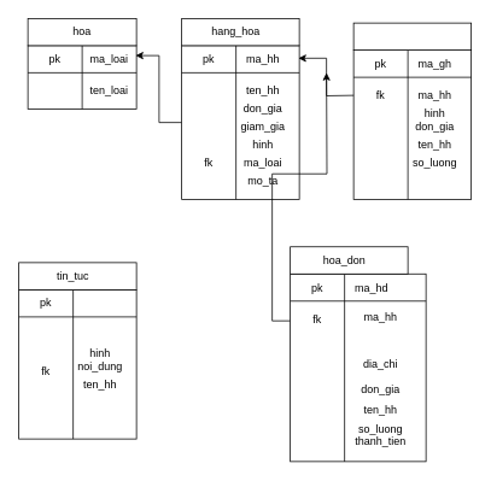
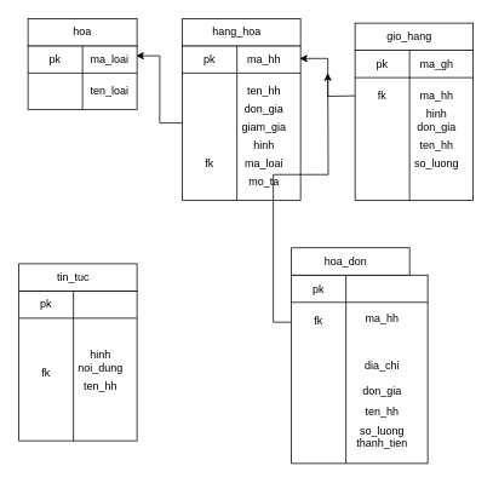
  <mxCell id="0" />
  <mxCell id="1" parent="0" />
  <mxCell id="2" value="" style="shape=internalStorage;whiteSpace=wrap;html=1;backgroundOutline=1;dx=60;dy=30;" vertex="1" parent="1"><mxGeometry x="30" y="50" width="120" height="70" as="geometry" /></mxCell>
  <mxCell id="3" value="pk" style="text;html=1;strokeColor=none;fillColor=none;align=center;verticalAlign=middle;whiteSpace=wrap;rounded=0;" vertex="1" parent="1"><mxGeometry x="30" y="50" width="60" height="30" as="geometry" /></mxCell>
  <mxCell id="4" value="ma_loai" style="text;html=1;strokeColor=none;fillColor=none;align=center;verticalAlign=middle;whiteSpace=wrap;rounded=0;" vertex="1" parent="1"><mxGeometry x="100" y="55" width="40" height="20" as="geometry" /></mxCell>
  <mxCell id="5" value="ten_loai" style="text;html=1;strokeColor=none;fillColor=none;align=center;verticalAlign=middle;whiteSpace=wrap;rounded=0;" vertex="1" parent="1"><mxGeometry x="100" y="90" width="40" height="20" as="geometry" /></mxCell>
  <mxCell id="6" value="" style="rounded=0;whiteSpace=wrap;html=1;" vertex="1" parent="1"><mxGeometry x="30" y="20" width="120" height="30" as="geometry" /></mxCell>
  <mxCell id="7" value="hoa" style="text;html=1;strokeColor=none;fillColor=none;align=center;verticalAlign=middle;whiteSpace=wrap;rounded=0;" vertex="1" parent="1"><mxGeometry x="70" y="25" width="40" height="20" as="geometry" /></mxCell>
  <mxCell id="8" style="edgeStyle=orthogonalEdgeStyle;rounded=0;orthogonalLoop=1;jettySize=auto;html=1;entryX=0.992;entryY=0.157;entryDx=0;entryDy=0;entryPerimeter=0;" edge="1" parent="1" source="9" target="2"><mxGeometry relative="1" as="geometry" /></mxCell>
  <mxCell id="9" value="" style="shape=internalStorage;whiteSpace=wrap;html=1;backgroundOutline=1;dx=60;dy=30;" vertex="1" parent="1"><mxGeometry x="200" y="50" width="130" height="170" as="geometry" /></mxCell>
  <mxCell id="10" value="pk" style="text;html=1;strokeColor=none;fillColor=none;align=center;verticalAlign=middle;whiteSpace=wrap;rounded=0;" vertex="1" parent="1"><mxGeometry x="200" y="50" width="60" height="30" as="geometry" /></mxCell>
  <mxCell id="11" value="ma_hh" style="text;html=1;strokeColor=none;fillColor=none;align=center;verticalAlign=middle;whiteSpace=wrap;rounded=0;" vertex="1" parent="1"><mxGeometry x="270" y="55" width="40" height="20" as="geometry" /></mxCell>
  <mxCell id="12" value="ten_hh" style="text;html=1;strokeColor=none;fillColor=none;align=center;verticalAlign=middle;whiteSpace=wrap;rounded=0;" vertex="1" parent="1"><mxGeometry x="270" y="90" width="40" height="20" as="geometry" /></mxCell>
  <mxCell id="13" value="" style="rounded=0;whiteSpace=wrap;html=1;" vertex="1" parent="1"><mxGeometry x="200" y="20" width="130" height="30" as="geometry" /></mxCell>
  <mxCell id="14" value="hang_hoa" style="text;html=1;strokeColor=none;fillColor=none;align=center;verticalAlign=middle;whiteSpace=wrap;rounded=0;" vertex="1" parent="1"><mxGeometry x="240" y="25" width="40" height="20" as="geometry" /></mxCell>
  <mxCell id="15" value="" style="shape=internalStorage;whiteSpace=wrap;html=1;backgroundOutline=1;dx=60;dy=30;" vertex="1" parent="1"><mxGeometry x="390" y="55" width="130" height="165" as="geometry" /></mxCell>
  <mxCell id="16" value="pk" style="text;html=1;strokeColor=none;fillColor=none;align=center;verticalAlign=middle;whiteSpace=wrap;rounded=0;" vertex="1" parent="1"><mxGeometry x="390" y="55" width="60" height="30" as="geometry" /></mxCell>
  <mxCell id="17" value="ma_gh" style="text;html=1;strokeColor=none;fillColor=none;align=center;verticalAlign=middle;whiteSpace=wrap;rounded=0;" vertex="1" parent="1"><mxGeometry x="460" y="60" width="40" height="20" as="geometry" /></mxCell>
  <mxCell id="18" value="ma_hh" style="text;html=1;strokeColor=none;fillColor=none;align=center;verticalAlign=middle;whiteSpace=wrap;rounded=0;" vertex="1" parent="1"><mxGeometry x="460" y="95" width="40" height="20" as="geometry" /></mxCell>
  <mxCell id="19" value="" style="rounded=0;whiteSpace=wrap;html=1;" vertex="1" parent="1"><mxGeometry x="390" y="25" width="130" height="30" as="geometry" /></mxCell>
+ <mxCell id="20" value="gio_hang" style="text;html=1;strokeColor=none;fillColor=none;align=center;verticalAlign=middle;whiteSpace=wrap;rounded=0;" vertex="1" parent="1"><mxGeometry x="430" y="30" width="40" height="20" as="geometry" /></mxCell>
  <mxCell id="21" value="don_gia" style="text;html=1;strokeColor=none;fillColor=none;align=center;verticalAlign=middle;whiteSpace=wrap;rounded=0;" vertex="1" parent="1"><mxGeometry x="270" y="110" width="40" height="20" as="geometry" /></mxCell>
  <mxCell id="22" value="giam_gia" style="text;html=1;strokeColor=none;fillColor=none;align=center;verticalAlign=middle;whiteSpace=wrap;rounded=0;" vertex="1" parent="1"><mxGeometry x="270" y="130" width="40" height="20" as="geometry" /></mxCell>
  <mxCell id="23" value="hinh" style="text;html=1;strokeColor=none;fillColor=none;align=center;verticalAlign=middle;whiteSpace=wrap;rounded=0;" vertex="1" parent="1"><mxGeometry x="270" y="150" width="40" height="20" as="geometry" /></mxCell>
  <mxCell id="24" value="ma_loai" style="text;html=1;strokeColor=none;fillColor=none;align=center;verticalAlign=middle;whiteSpace=wrap;rounded=0;" vertex="1" parent="1"><mxGeometry x="270" y="170" width="40" height="20" as="geometry" /></mxCell>
  <mxCell id="25" value="mo_ta" style="text;html=1;strokeColor=none;fillColor=none;align=center;verticalAlign=middle;whiteSpace=wrap;rounded=0;" vertex="1" parent="1"><mxGeometry x="270" y="190" width="40" height="20" as="geometry" /></mxCell>
  <mxCell id="26" value="fk" style="text;html=1;strokeColor=none;fillColor=none;align=center;verticalAlign=middle;whiteSpace=wrap;rounded=0;" vertex="1" parent="1"><mxGeometry x="210" y="170" width="40" height="20" as="geometry" /></mxCell>
  <mxCell id="27" style="edgeStyle=orthogonalEdgeStyle;rounded=0;orthogonalLoop=1;jettySize=auto;html=1;entryX=0.992;entryY=0.082;entryDx=0;entryDy=0;entryPerimeter=0;" edge="1" parent="1" target="9"><mxGeometry relative="1" as="geometry"><mxPoint x="390" y="105" as="sourcePoint" /></mxGeometry></mxCell>
  <mxCell id="28" value="fk" style="text;html=1;strokeColor=none;fillColor=none;align=center;verticalAlign=middle;whiteSpace=wrap;rounded=0;" vertex="1" parent="1"><mxGeometry x="400" y="95" width="40" height="20" as="geometry" /></mxCell>
  <mxCell id="29" value="ten_hh" style="text;html=1;strokeColor=none;fillColor=none;align=center;verticalAlign=middle;whiteSpace=wrap;rounded=0;" vertex="1" parent="1"><mxGeometry x="460" y="150" width="40" height="20" as="geometry" /></mxCell>
  <mxCell id="30" value="don_gia" style="text;html=1;strokeColor=none;fillColor=none;align=center;verticalAlign=middle;whiteSpace=wrap;rounded=0;" vertex="1" parent="1"><mxGeometry x="460" y="130" width="40" height="20" as="geometry" /></mxCell>
  <mxCell id="31" value="hinh" style="text;html=1;strokeColor=none;fillColor=none;align=center;verticalAlign=middle;whiteSpace=wrap;rounded=0;" vertex="1" parent="1"><mxGeometry x="460" y="115" width="40" height="20" as="geometry" /></mxCell>
  <mxCell id="32" value="so_luong" style="text;html=1;strokeColor=none;fillColor=none;align=center;verticalAlign=middle;whiteSpace=wrap;rounded=0;" vertex="1" parent="1"><mxGeometry x="460" y="170" width="40" height="20" as="geometry" /></mxCell>
  <mxCell id="33" value="" style="shape=internalStorage;whiteSpace=wrap;html=1;backgroundOutline=1;dx=60;dy=30;" vertex="1" parent="1"><mxGeometry x="20" y="320" width="130" height="165" as="geometry" /></mxCell>
  <mxCell id="34" value="pk" style="text;html=1;strokeColor=none;fillColor=none;align=center;verticalAlign=middle;whiteSpace=wrap;rounded=0;" vertex="1" parent="1"><mxGeometry x="20" y="320" width="60" height="30" as="geometry" /></mxCell>
  <mxCell id="35" value="" style="rounded=0;whiteSpace=wrap;html=1;" vertex="1" parent="1"><mxGeometry x="20" y="290" width="130" height="30" as="geometry" /></mxCell>
  <mxCell id="36" value="tin_tuc" style="text;html=1;strokeColor=none;fillColor=none;align=center;verticalAlign=middle;whiteSpace=wrap;rounded=0;" vertex="1" parent="1"><mxGeometry x="60" y="295" width="40" height="20" as="geometry" /></mxCell>
  <mxCell id="37" value="fk" style="text;html=1;strokeColor=none;fillColor=none;align=center;verticalAlign=middle;whiteSpace=wrap;rounded=0;" vertex="1" parent="1"><mxGeometry x="30" y="400" width="40" height="20" as="geometry" /></mxCell>
  <mxCell id="38" value="ten_hh" style="text;html=1;strokeColor=none;fillColor=none;align=center;verticalAlign=middle;whiteSpace=wrap;rounded=0;" vertex="1" parent="1"><mxGeometry x="90" y="415" width="40" height="20" as="geometry" /></mxCell>
  <mxCell id="39" value="noi_dung" style="text;html=1;strokeColor=none;fillColor=none;align=center;verticalAlign=middle;whiteSpace=wrap;rounded=0;" vertex="1" parent="1"><mxGeometry x="90" y="395" width="40" height="20" as="geometry" /></mxCell>
  <mxCell id="40" value="hinh" style="text;html=1;strokeColor=none;fillColor=none;align=center;verticalAlign=middle;whiteSpace=wrap;rounded=0;" vertex="1" parent="1"><mxGeometry x="90" y="380" width="40" height="20" as="geometry" /></mxCell>
  <mxCell id="41" style="edgeStyle=orthogonalEdgeStyle;rounded=0;orthogonalLoop=1;jettySize=auto;html=1;exitX=0;exitY=0.25;exitDx=0;exitDy=0;" edge="1" parent="1" source="42"><mxGeometry relative="1" as="geometry"><mxPoint x="360" y="80" as="targetPoint" /></mxGeometry></mxCell>
  <mxCell id="42" value="" style="shape=internalStorage;whiteSpace=wrap;html=1;backgroundOutline=1;dx=60;dy=30;" vertex="1" parent="1"><mxGeometry x="320" y="302.5" width="150" height="207.5" as="geometry" /></mxCell>
  <mxCell id="43" value="pk" style="text;html=1;strokeColor=none;fillColor=none;align=center;verticalAlign=middle;whiteSpace=wrap;rounded=0;" vertex="1" parent="1"><mxGeometry x="320" y="302.5" width="60" height="30" as="geometry" /></mxCell>
- <mxCell id="44" value="ma_hd" style="text;html=1;strokeColor=none;fillColor=none;align=center;verticalAlign=middle;whiteSpace=wrap;rounded=0;" vertex="1" parent="1"><mxGeometry x="390" y="307.5" width="40" height="20" as="geometry" /></mxCell>
  <mxCell id="45" value="ma_hh" style="text;html=1;strokeColor=none;fillColor=none;align=center;verticalAlign=middle;whiteSpace=wrap;rounded=0;" vertex="1" parent="1"><mxGeometry x="400" y="340" width="40" height="20" as="geometry" /></mxCell>
  <mxCell id="46" value="" style="rounded=0;whiteSpace=wrap;html=1;" vertex="1" parent="1"><mxGeometry x="320" y="272.5" width="130" height="30" as="geometry" /></mxCell>
  <mxCell id="47" value="hoa_don" style="text;html=1;strokeColor=none;fillColor=none;align=center;verticalAlign=middle;whiteSpace=wrap;rounded=0;" vertex="1" parent="1"><mxGeometry x="360" y="277.5" width="40" height="20" as="geometry" /></mxCell>
  <mxCell id="48" value="fk" style="text;html=1;strokeColor=none;fillColor=none;align=center;verticalAlign=middle;whiteSpace=wrap;rounded=0;" vertex="1" parent="1"><mxGeometry x="330" y="342.5" width="40" height="20" as="geometry" /></mxCell>
  <mxCell id="49" value="ten_hh" style="text;html=1;strokeColor=none;fillColor=none;align=center;verticalAlign=middle;whiteSpace=wrap;rounded=0;" vertex="1" parent="1"><mxGeometry x="400" y="442.5" width="40" height="20" as="geometry" /></mxCell>
  <mxCell id="50" value="don_gia" style="text;html=1;strokeColor=none;fillColor=none;align=center;verticalAlign=middle;whiteSpace=wrap;rounded=0;" vertex="1" parent="1"><mxGeometry x="400" y="420" width="40" height="20" as="geometry" /></mxCell>
  <mxCell id="51" value="thanh_tien" style="text;html=1;strokeColor=none;fillColor=none;align=center;verticalAlign=middle;whiteSpace=wrap;rounded=0;" vertex="1" parent="1"><mxGeometry x="400" y="477.5" width="40" height="20" as="geometry" /></mxCell>
  <mxCell id="52" value="so_luong" style="text;html=1;strokeColor=none;fillColor=none;align=center;verticalAlign=middle;whiteSpace=wrap;rounded=0;" vertex="1" parent="1"><mxGeometry x="400" y="465" width="40" height="17.5" as="geometry" /></mxCell>
  <mxCell id="53" value="dia_chi" style="text;html=1;strokeColor=none;fillColor=none;align=center;verticalAlign=middle;whiteSpace=wrap;rounded=0;" vertex="1" parent="1"><mxGeometry x="400" y="392.5" width="40" height="20" as="geometry" /></mxCell>
